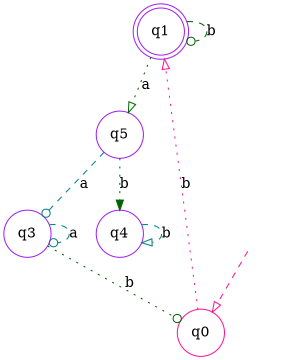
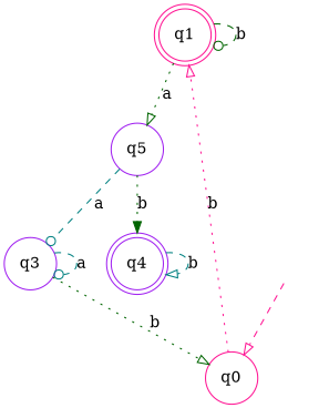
  digraph {
    node [color=purple shape=circle]
    edge [arrowhead=onormal color=darkgreen style=dashed]
-   q1 [shape=doublecircle]
+   q1 [color=deeppink shape=doublecircle]
    n2 [label=q5]
    q3
-   q4
+   q4 [shape=doublecircle]
    q0 [color=deeppink]
    _nil [style=invis color="" shape=""]
    q1 -> q1 [arrowhead=odot label=b]
    q1 -> n2 [label=a style=dotted]
    n2 -> q3 [arrowhead=odot color=teal label=a]
    n2 -> q4 [arrowhead=normal label=b style=dotted]
    q3 -> q3 [arrowhead=odot color=teal label=a]
-   q3 -> q0 [arrowhead=odot label=b style=dotted]
+   q3 -> q0 [label=b style=dotted]
    q4 -> q4 [color=teal label=b]
    q0 -> q1 [color=deeppink label=b style=dotted]
    _nil -> q0 [color=deeppink]
  }
